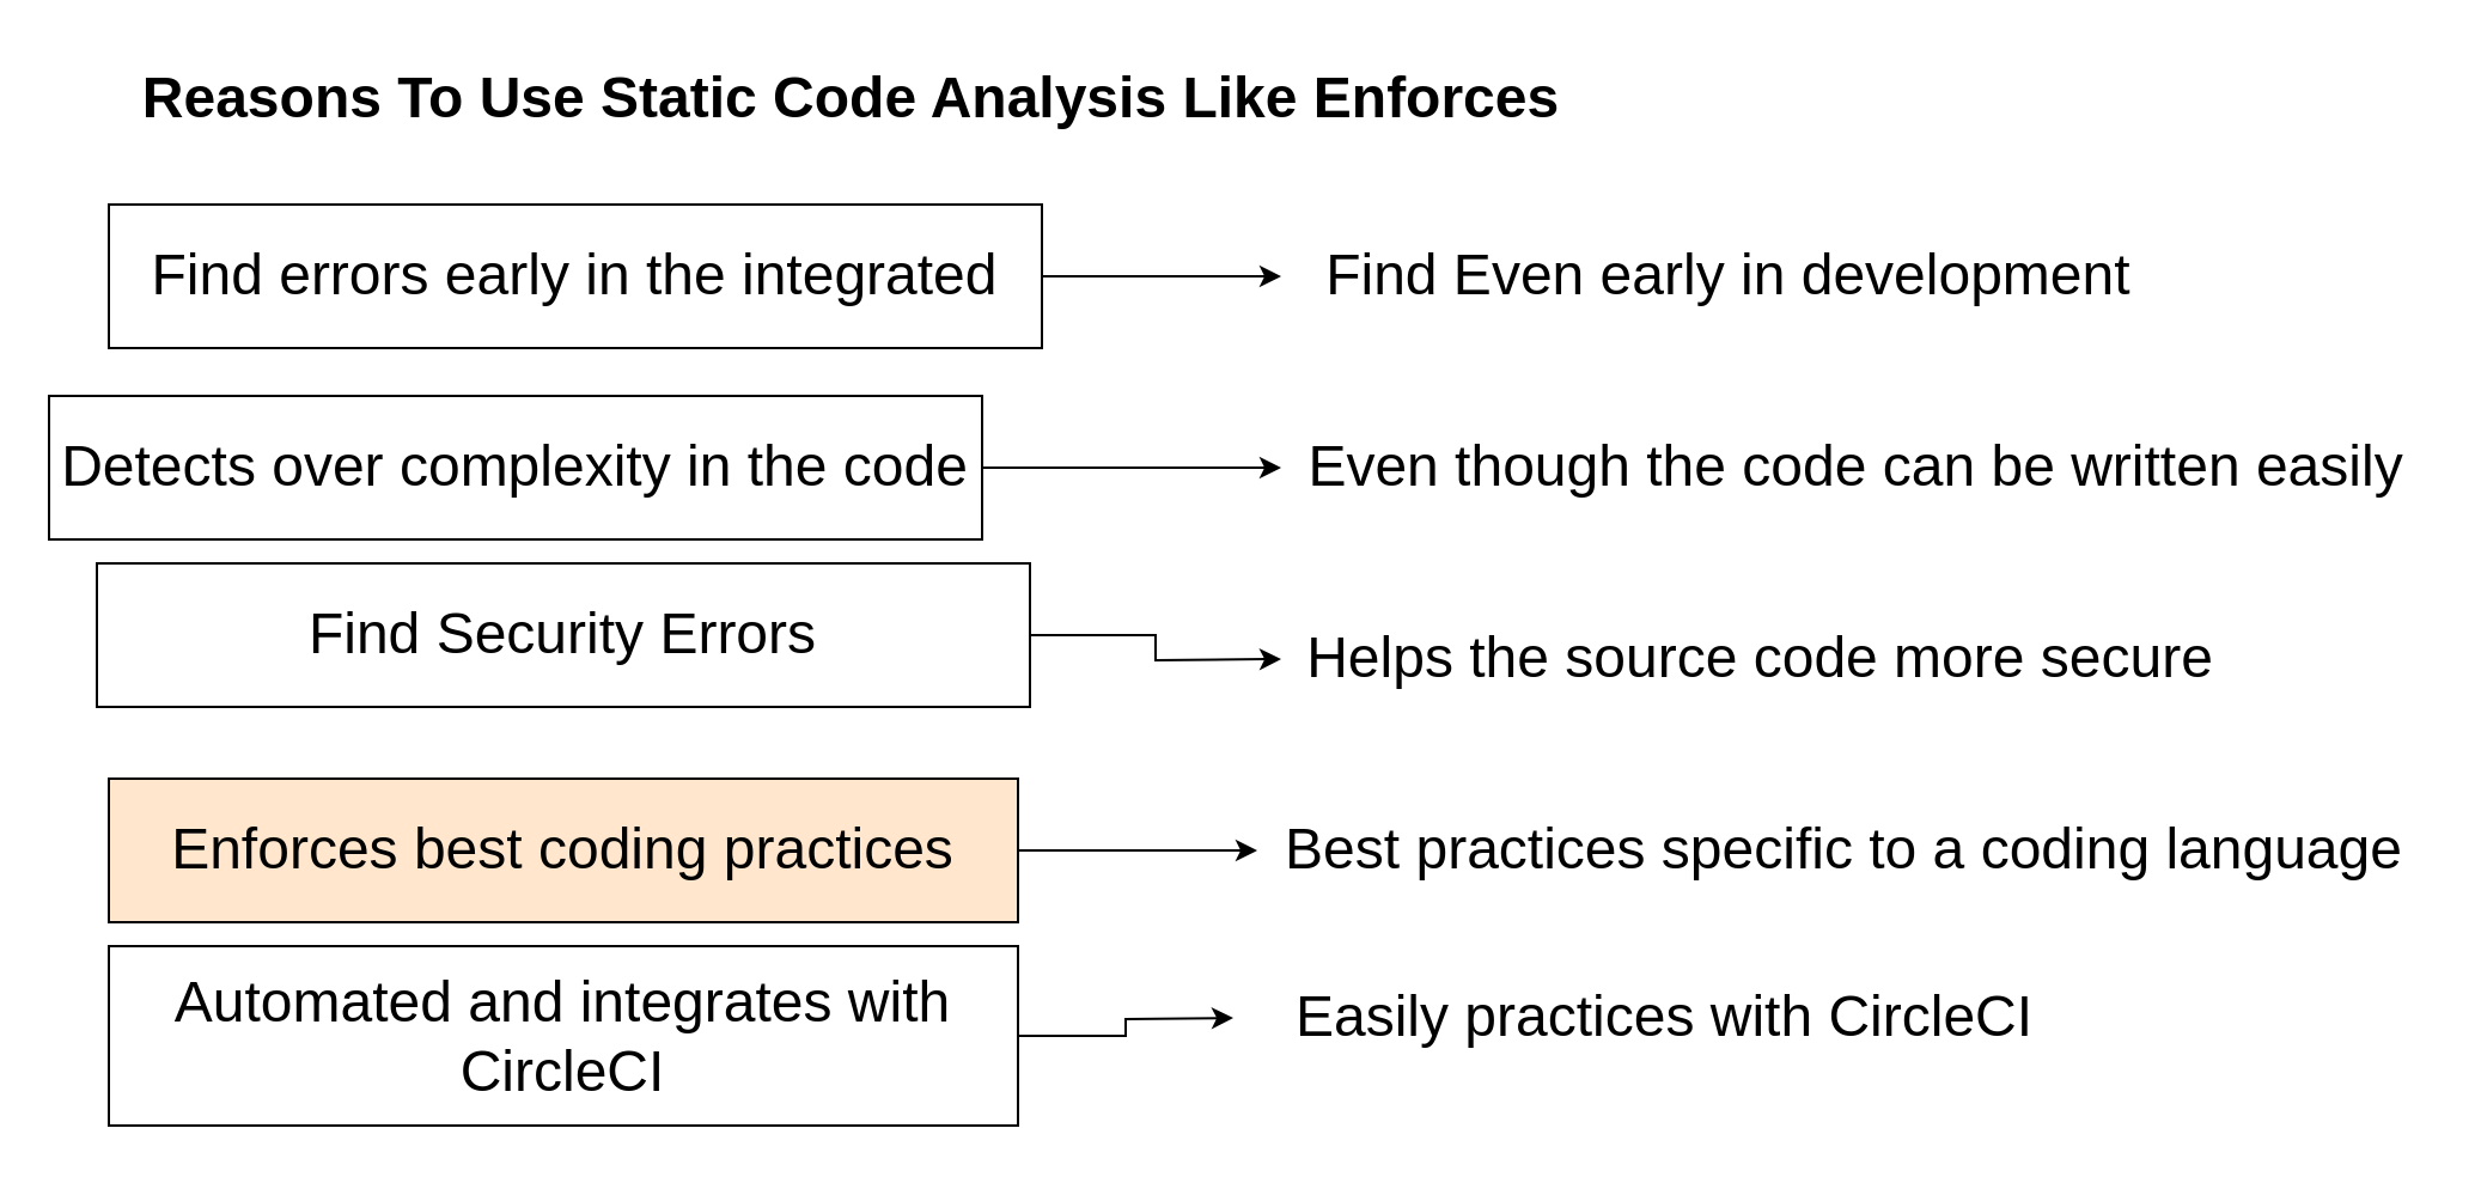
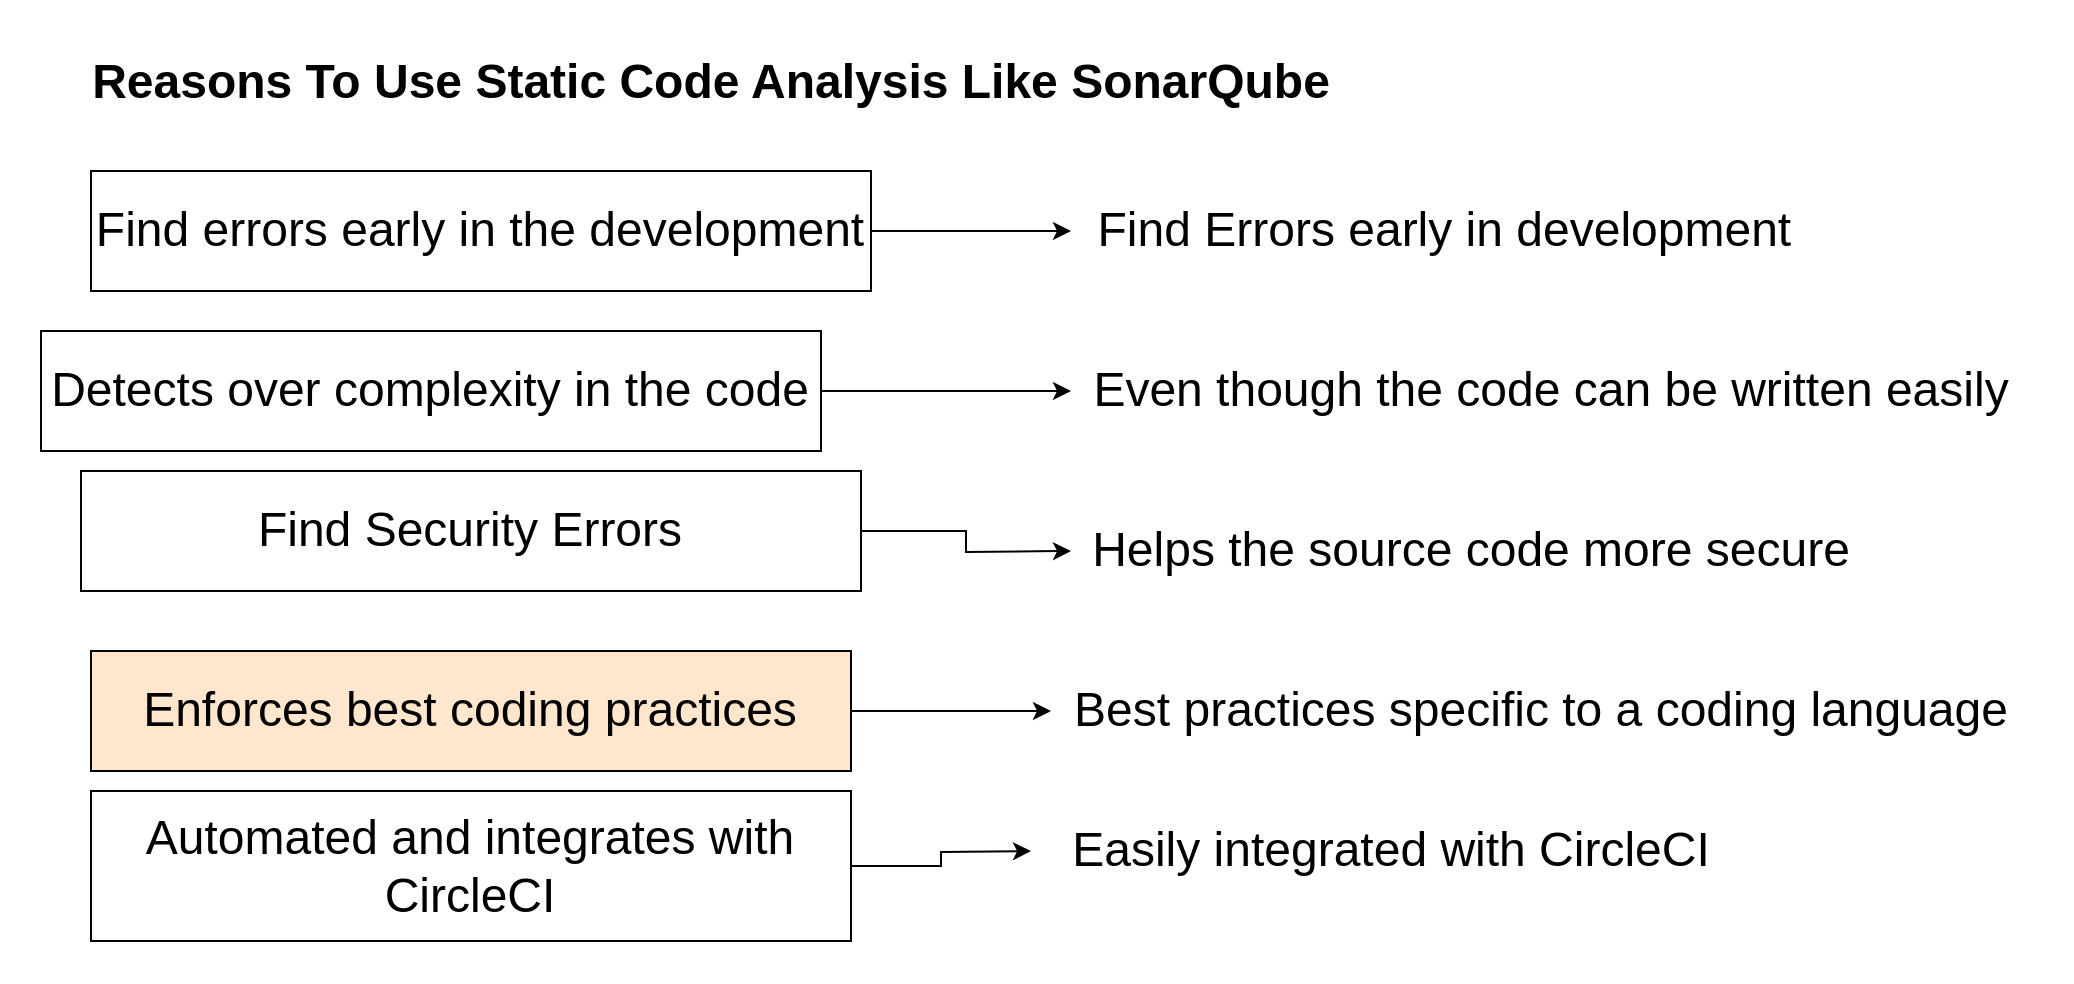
  <mxCell id="0" />
  <mxCell id="1" parent="0" />
- <mxCell id="2" value="&lt;b&gt;&lt;font style=&quot;font-size: 24px;&quot;&gt;Reasons To Use Static Code Analysis Like Enforces&lt;br&gt;&lt;br&gt;&lt;/font&gt;&lt;/b&gt;" style="text;html=1;align=center;verticalAlign=middle;resizable=0;points=[];autosize=1;strokeColor=none;fillColor=none;" vertex="1" parent="1"><mxGeometry x="35" y="20" width="640" height="70" as="geometry" /></mxCell>
+ <mxCell id="2" value="&lt;b&gt;&lt;font style=&quot;font-size: 24px;&quot;&gt;Reasons To Use Static Code Analysis Like SonarQube&lt;br&gt;&lt;br&gt;&lt;/font&gt;&lt;/b&gt;" style="text;html=1;align=center;verticalAlign=middle;resizable=0;points=[];autosize=1;strokeColor=none;fillColor=none;" vertex="1" parent="1"><mxGeometry x="35" y="20" width="640" height="70" as="geometry" /></mxCell>
  <mxCell id="3" style="edgeStyle=orthogonalEdgeStyle;rounded=0;orthogonalLoop=1;jettySize=auto;html=1;fontSize=24;" edge="1" parent="1" source="4"><mxGeometry relative="1" as="geometry"><mxPoint x="535" y="115" as="targetPoint" /></mxGeometry></mxCell>
- <mxCell id="4" value="Find errors early in the integrated" style="rounded=0;whiteSpace=wrap;html=1;fontSize=24;" vertex="1" parent="1"><mxGeometry x="45" y="85" width="390" height="60" as="geometry" /></mxCell>
+ <mxCell id="4" value="Find errors early in the development" style="rounded=0;whiteSpace=wrap;html=1;fontSize=24;" vertex="1" parent="1"><mxGeometry x="45" y="85" width="390" height="60" as="geometry" /></mxCell>
  <mxCell id="5" style="edgeStyle=orthogonalEdgeStyle;rounded=0;orthogonalLoop=1;jettySize=auto;html=1;fontSize=24;" edge="1" parent="1" source="6"><mxGeometry relative="1" as="geometry"><mxPoint x="535" y="195" as="targetPoint" /></mxGeometry></mxCell>
  <mxCell id="6" value="Detects over complexity in the code" style="rounded=0;whiteSpace=wrap;html=1;fontSize=24;" vertex="1" parent="1"><mxGeometry x="20" y="165" width="390" height="60" as="geometry" /></mxCell>
  <mxCell id="7" style="edgeStyle=orthogonalEdgeStyle;rounded=0;orthogonalLoop=1;jettySize=auto;html=1;exitX=1;exitY=0.5;exitDx=0;exitDy=0;fontSize=24;" edge="1" parent="1" source="8"><mxGeometry relative="1" as="geometry"><mxPoint x="535" y="275" as="targetPoint" /></mxGeometry></mxCell>
  <mxCell id="8" value="Find Security Errors" style="rounded=0;whiteSpace=wrap;html=1;fontSize=24;" vertex="1" parent="1"><mxGeometry x="40" y="235" width="390" height="60" as="geometry" /></mxCell>
  <mxCell id="9" style="edgeStyle=orthogonalEdgeStyle;rounded=0;orthogonalLoop=1;jettySize=auto;html=1;fontSize=24;" edge="1" parent="1" source="10"><mxGeometry relative="1" as="geometry"><mxPoint x="525" y="355" as="targetPoint" /></mxGeometry></mxCell>
  <mxCell id="10" value="Enforces best coding practices" style="rounded=0;whiteSpace=wrap;html=1;fontSize=24;fillColor=#ffe6cc;" vertex="1" parent="1"><mxGeometry x="45" y="325" width="380" height="60" as="geometry" /></mxCell>
- <mxCell id="11" value="Find Even early in development&amp;nbsp;" style="text;html=1;align=center;verticalAlign=middle;resizable=0;points=[];autosize=1;strokeColor=none;fillColor=none;fontSize=24;" vertex="1" parent="1"><mxGeometry x="535" y="95" width="380" height="40" as="geometry" /></mxCell>
+ <mxCell id="11" value="Find Errors early in development&amp;nbsp;" style="text;html=1;align=center;verticalAlign=middle;resizable=0;points=[];autosize=1;strokeColor=none;fillColor=none;fontSize=24;" vertex="1" parent="1"><mxGeometry x="535" y="95" width="380" height="40" as="geometry" /></mxCell>
  <mxCell id="12" value="Even though the code can be written easily" style="text;html=1;align=center;verticalAlign=middle;resizable=0;points=[];autosize=1;strokeColor=none;fillColor=none;fontSize=24;" vertex="1" parent="1"><mxGeometry x="535" y="175" width="480" height="40" as="geometry" /></mxCell>
  <mxCell id="13" value="Helps the source code more secure" style="text;html=1;align=center;verticalAlign=middle;resizable=0;points=[];autosize=1;strokeColor=none;fillColor=none;fontSize=24;" vertex="1" parent="1"><mxGeometry x="535" y="255" width="400" height="40" as="geometry" /></mxCell>
  <mxCell id="14" value="Best practices specific to a coding language" style="text;html=1;align=center;verticalAlign=middle;resizable=0;points=[];autosize=1;strokeColor=none;fillColor=none;fontSize=24;" vertex="1" parent="1"><mxGeometry x="525" y="335" width="490" height="40" as="geometry" /></mxCell>
  <mxCell id="15" style="edgeStyle=orthogonalEdgeStyle;rounded=0;orthogonalLoop=1;jettySize=auto;html=1;fontSize=24;" edge="1" parent="1" source="16"><mxGeometry relative="1" as="geometry"><mxPoint x="515" y="425" as="targetPoint" /></mxGeometry></mxCell>
  <mxCell id="16" value="Automated and integrates with CircleCI" style="rounded=0;whiteSpace=wrap;html=1;fontSize=24;" vertex="1" parent="1"><mxGeometry x="45" y="395" width="380" height="75" as="geometry" /></mxCell>
- <mxCell id="17" value="Easily practices with CircleCI" style="text;html=1;align=center;verticalAlign=middle;resizable=0;points=[];autosize=1;strokeColor=none;fillColor=none;fontSize=24;" vertex="1" parent="1"><mxGeometry x="525" y="405" width="340" height="40" as="geometry" /></mxCell>
+ <mxCell id="17" value="Easily integrated with CircleCI" style="text;html=1;align=center;verticalAlign=middle;resizable=0;points=[];autosize=1;strokeColor=none;fillColor=none;fontSize=24;" vertex="1" parent="1"><mxGeometry x="525" y="405" width="340" height="40" as="geometry" /></mxCell>
